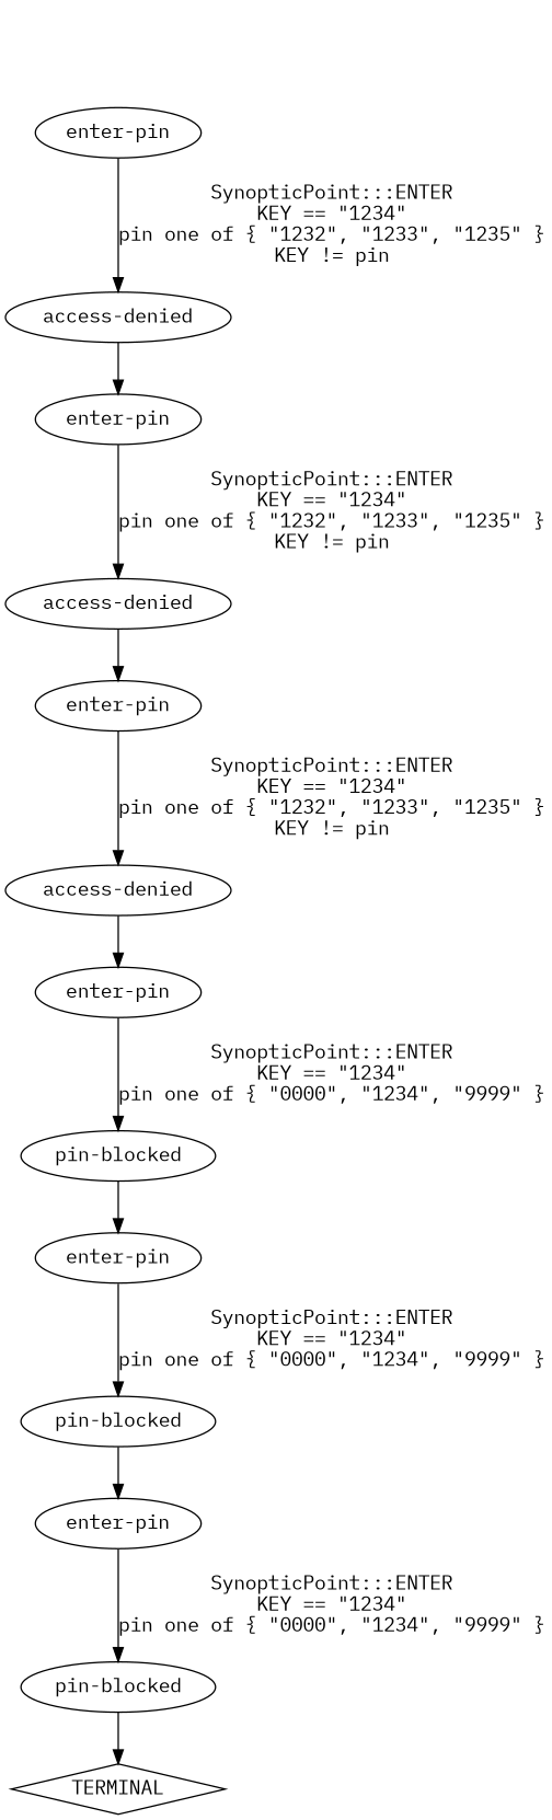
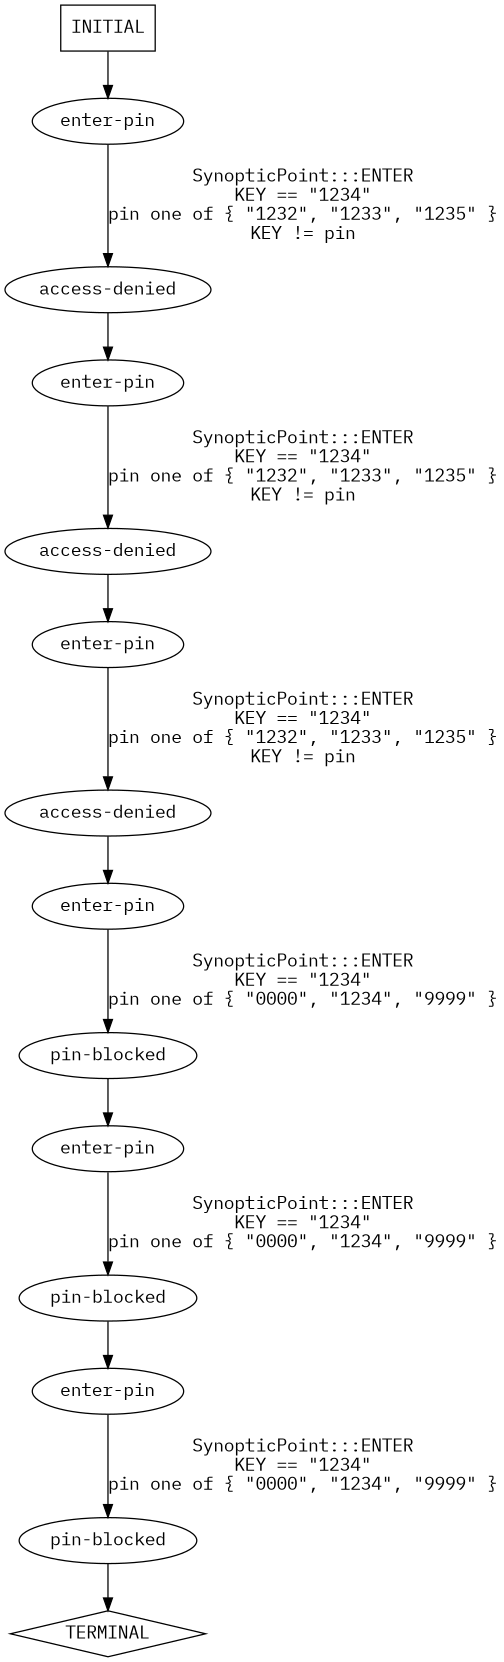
  digraph {
    fontname="IBM Plex Mono"
    node [fontname="IBM Plex Mono"]
    edge [fontname="IBM Plex Mono"]
    n1 [label="access-denied"]
    n2 [label="enter-pin"]
    n3 [label="access-denied"]
    n4 [label="enter-pin"]
    n5 [label="access-denied"]
    n6 [label="enter-pin"]
    n7 [label="enter-pin"]
    n8 [label="pin-blocked"]
    n9 [label="enter-pin"]
    n10 [label="pin-blocked"]
    n11 [label="enter-pin"]
    n12 [label="pin-blocked"]
    n13 [label=TERMINAL shape=diamond]
+   n14 [label=INITIAL shape=box]
    n1 -> n2
    n2 -> n3 [label="SynopticPoint:::ENTER\nKEY == \"1234\"\npin one of { \"1232\", \"1233\", \"1235\" }\nKEY != pin\n"]
    n3 -> n4
    n4 -> n5 [label="SynopticPoint:::ENTER\nKEY == \"1234\"\npin one of { \"1232\", \"1233\", \"1235\" }\nKEY != pin\n"]
    n5 -> n6
    n6 -> n8 [label="SynopticPoint:::ENTER\nKEY == \"1234\"\npin one of { \"0000\", \"1234\", \"9999\" }\n"]
    n7 -> n1 [label="SynopticPoint:::ENTER\nKEY == \"1234\"\npin one of { \"1232\", \"1233\", \"1235\" }\nKEY != pin\n"]
    n8 -> n9
    n9 -> n10 [label="SynopticPoint:::ENTER\nKEY == \"1234\"\npin one of { \"0000\", \"1234\", \"9999\" }\n"]
    n10 -> n11
    n11 -> n12 [label="SynopticPoint:::ENTER\nKEY == \"1234\"\npin one of { \"0000\", \"1234\", \"9999\" }\n"]
    n12 -> n13
+   n14 -> n7
  }
